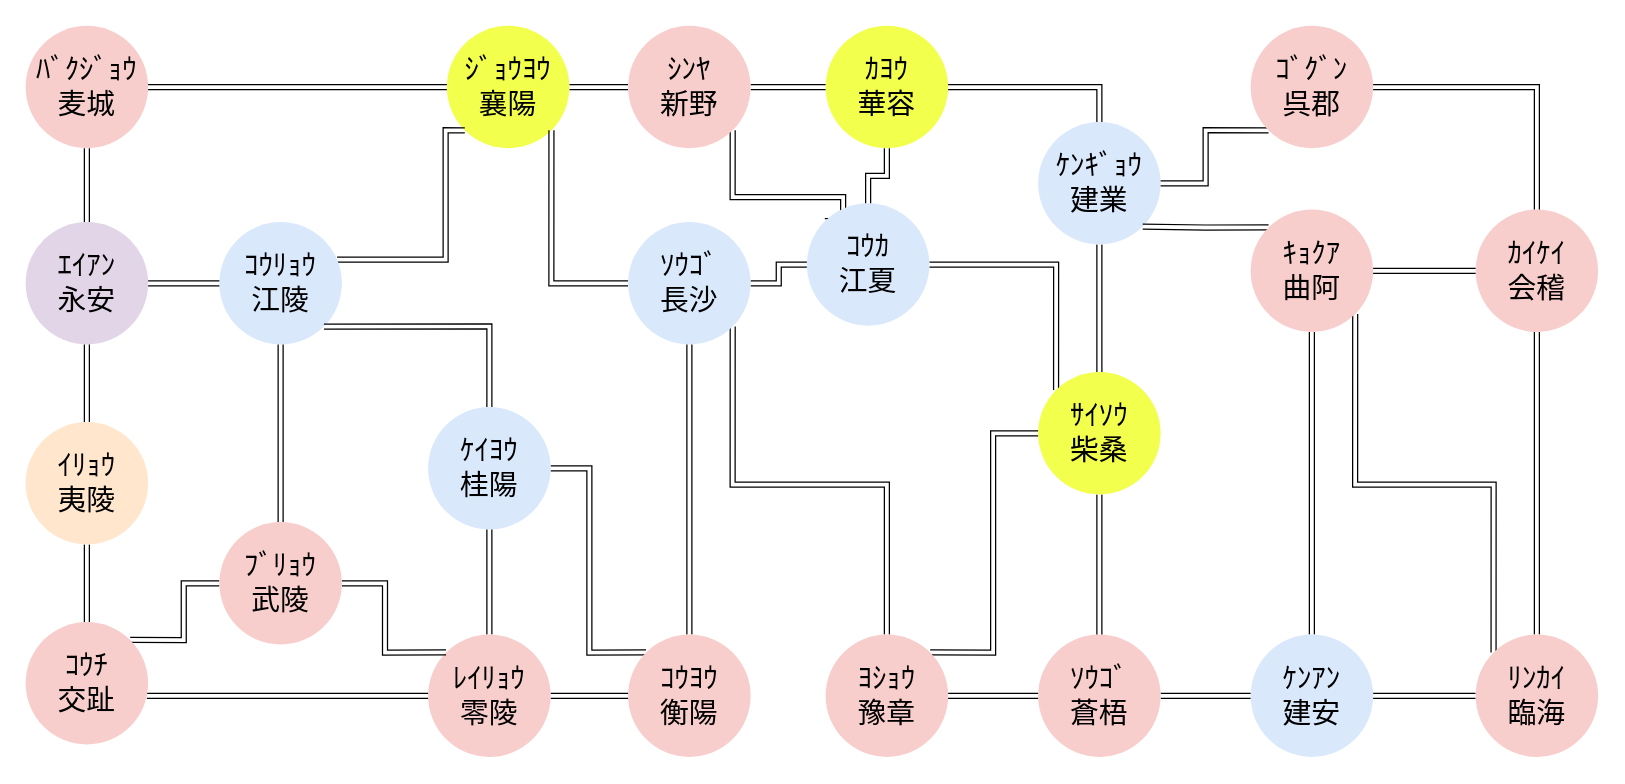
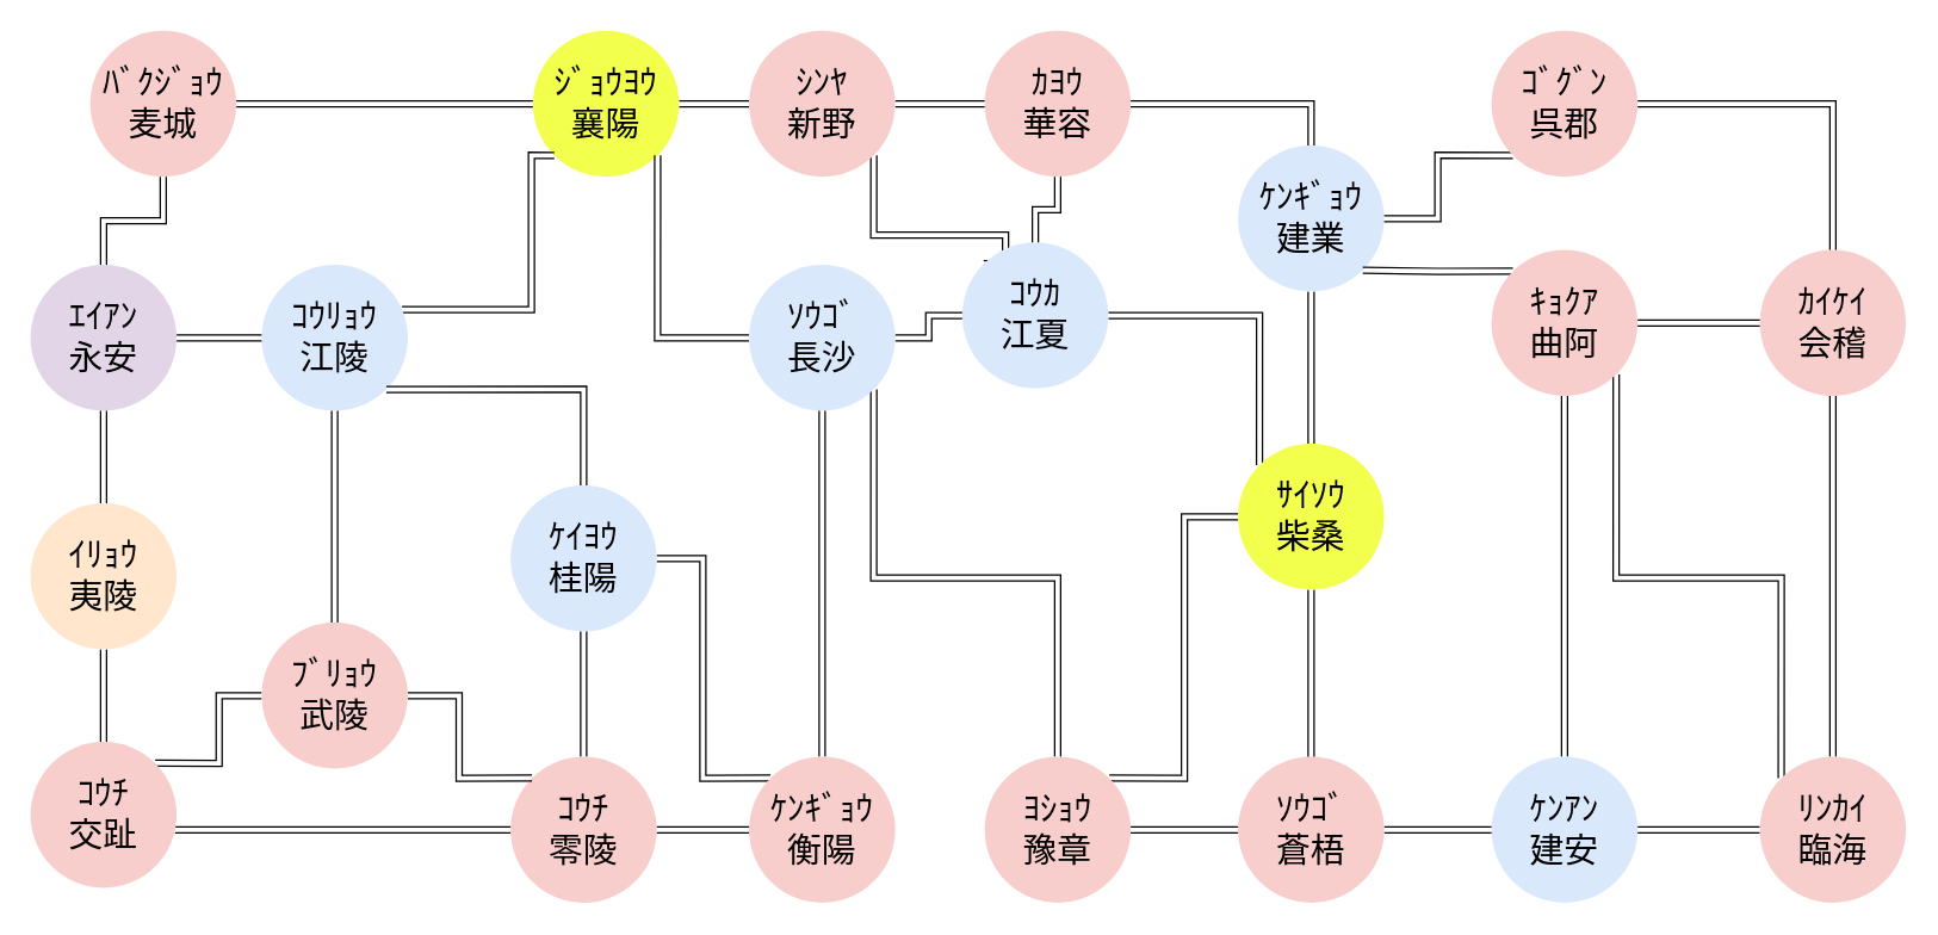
  <mxCell id="0" />
  <mxCell id="1" parent="0" />
  <mxCell id="2" value="" style="edgeStyle=orthogonalEdgeStyle;shape=link;rounded=0;orthogonalLoop=1;jettySize=auto;html=1;" edge="1" parent="1" source="3" target="39"><mxGeometry relative="1" as="geometry" /></mxCell>
  <mxCell id="3" value="ｼﾞｮｳﾖｳ&lt;br&gt;襄陽" style="ellipse;whiteSpace=wrap;html=1;aspect=fixed;fillColor=#F3FF4D;strokeColor=none;fontSize=23;fontStyle=0;strokeWidth=1;shadow=0;sketch=0;" vertex="1" parent="1"><mxGeometry x="357" y="20" width="98" height="98" as="geometry" /></mxCell>
  <mxCell id="4" value="ｶｲｹｲ&lt;br&gt;会稽" style="ellipse;whiteSpace=wrap;html=1;aspect=fixed;fillColor=#f8cecc;strokeColor=none;fontSize=23;fontStyle=0;sketch=0;shadow=0;" vertex="1" parent="1"><mxGeometry x="1180" y="167" width="98" height="98" as="geometry" /></mxCell>
  <mxCell id="5" style="edgeStyle=orthogonalEdgeStyle;shape=link;rounded=0;orthogonalLoop=1;jettySize=auto;html=1;entryX=0.5;entryY=1;entryDx=0;entryDy=0;" edge="1" parent="1" source="7" target="27"><mxGeometry relative="1" as="geometry" /></mxCell>
  <mxCell id="6" value="" style="edgeStyle=orthogonalEdgeStyle;shape=link;rounded=0;orthogonalLoop=1;jettySize=auto;html=1;" edge="1" parent="1" source="7" target="21"><mxGeometry relative="1" as="geometry" /></mxCell>
  <mxCell id="7" value="ｹﾝｱﾝ&lt;br&gt;建安" style="ellipse;whiteSpace=wrap;html=1;aspect=fixed;fillColor=#dae8fc;strokeColor=none;fontSize=23;fontStyle=0;sketch=0;shadow=0;" vertex="1" parent="1"><mxGeometry x="1000" y="507" width="98" height="98" as="geometry" /></mxCell>
  <mxCell id="8" style="edgeStyle=orthogonalEdgeStyle;shape=link;rounded=0;orthogonalLoop=1;jettySize=auto;html=1;entryX=0.5;entryY=0;entryDx=0;entryDy=0;" edge="1" parent="1" source="9" target="31"><mxGeometry relative="1" as="geometry" /></mxCell>
  <mxCell id="9" value="ｹﾝｷﾞｮｳ&lt;br&gt;建業" style="ellipse;whiteSpace=wrap;html=1;aspect=fixed;fillColor=#dae8fc;strokeColor=none;fontSize=23;fontStyle=0;sketch=0;shadow=0;" vertex="1" parent="1"><mxGeometry x="830" y="97" width="98" height="98" as="geometry" /></mxCell>
  <mxCell id="10" style="edgeStyle=orthogonalEdgeStyle;shape=link;rounded=0;orthogonalLoop=1;jettySize=auto;html=1;exitX=0;exitY=0;exitDx=0;exitDy=0;entryX=1;entryY=1;entryDx=0;entryDy=0;" edge="1" parent="1" source="12" target="39"><mxGeometry relative="1" as="geometry"><Array as="points"><mxPoint x="674" y="157" /><mxPoint x="586" y="157" /></Array></mxGeometry></mxCell>
  <mxCell id="11" style="edgeStyle=orthogonalEdgeStyle;shape=link;rounded=0;orthogonalLoop=1;jettySize=auto;html=1;entryX=0;entryY=0;entryDx=0;entryDy=0;" edge="1" parent="1" source="12" target="31"><mxGeometry relative="1" as="geometry" /></mxCell>
  <mxCell id="12" value="ｺｳｶ&lt;br&gt;江夏" style="ellipse;whiteSpace=wrap;html=1;aspect=fixed;fillColor=#dae8fc;strokeColor=none;fontSize=23;fontStyle=0;sketch=0;shadow=0;" vertex="1" parent="1"><mxGeometry x="645" y="162" width="98" height="98" as="geometry" /></mxCell>
  <mxCell id="13" style="edgeStyle=orthogonalEdgeStyle;shape=link;rounded=0;orthogonalLoop=1;jettySize=auto;html=1;entryX=0;entryY=1;entryDx=0;entryDy=0;" edge="1" parent="1" source="14" target="3"><mxGeometry relative="1" as="geometry"><Array as="points"><mxPoint x="356" y="207" /></Array></mxGeometry></mxCell>
  <mxCell id="14" value="ｺｳﾘｮｳ&lt;br&gt;江陵" style="ellipse;whiteSpace=wrap;html=1;aspect=fixed;fillColor=#dae8fc;strokeColor=none;fontSize=23;fontStyle=0;sketch=0;shadow=0;" vertex="1" parent="1"><mxGeometry x="175" y="177" width="98" height="98" as="geometry" /></mxCell>
  <mxCell id="15" style="edgeStyle=orthogonalEdgeStyle;shape=link;rounded=0;orthogonalLoop=1;jettySize=auto;html=1;entryX=1;entryY=1;entryDx=0;entryDy=0;" edge="1" parent="1" source="18" target="3"><mxGeometry relative="1" as="geometry" /></mxCell>
  <mxCell id="16" style="edgeStyle=orthogonalEdgeStyle;shape=link;rounded=0;orthogonalLoop=1;jettySize=auto;html=1;" edge="1" parent="1" source="18" target="12"><mxGeometry relative="1" as="geometry" /></mxCell>
  <mxCell id="17" style="edgeStyle=orthogonalEdgeStyle;shape=link;rounded=0;orthogonalLoop=1;jettySize=auto;html=1;exitX=1;exitY=1;exitDx=0;exitDy=0;" edge="1" parent="1" source="18" target="37"><mxGeometry relative="1" as="geometry"><Array as="points"><mxPoint x="586" y="387" /><mxPoint x="709" y="387" /></Array></mxGeometry></mxCell>
  <mxCell id="18" value="ｿｳｺﾞ&lt;br&gt;長沙" style="ellipse;whiteSpace=wrap;html=1;aspect=fixed;fillColor=#dae8fc;strokeColor=none;fontSize=23;fontStyle=0;sketch=0;shadow=0;" vertex="1" parent="1"><mxGeometry x="502" y="177" width="98" height="98" as="geometry" /></mxCell>
  <mxCell id="19" style="edgeStyle=orthogonalEdgeStyle;shape=link;rounded=0;orthogonalLoop=1;jettySize=auto;html=1;entryX=0.5;entryY=1;entryDx=0;entryDy=0;" edge="1" parent="1" source="21" target="4"><mxGeometry relative="1" as="geometry" /></mxCell>
  <mxCell id="20" style="edgeStyle=orthogonalEdgeStyle;shape=link;rounded=0;orthogonalLoop=1;jettySize=auto;html=1;exitX=0;exitY=0;exitDx=0;exitDy=0;entryX=1;entryY=1;entryDx=0;entryDy=0;" edge="1" parent="1" source="21" target="27"><mxGeometry relative="1" as="geometry"><Array as="points"><mxPoint x="1194" y="387" /><mxPoint x="1084" y="387" /></Array></mxGeometry></mxCell>
  <mxCell id="21" value="ﾘﾝｶｲ&lt;br&gt;臨海" style="ellipse;whiteSpace=wrap;html=1;aspect=fixed;fillColor=#f8cecc;strokeColor=none;fontSize=23;fontStyle=0;sketch=0;shadow=0;" vertex="1" parent="1"><mxGeometry x="1180" y="507" width="98" height="98" as="geometry" /></mxCell>
  <mxCell id="22" style="edgeStyle=orthogonalEdgeStyle;shape=link;rounded=0;orthogonalLoop=1;jettySize=auto;html=1;entryX=0.5;entryY=0;entryDx=0;entryDy=0;" edge="1" parent="1" source="24" target="4"><mxGeometry relative="1" as="geometry" /></mxCell>
  <mxCell id="23" style="edgeStyle=orthogonalEdgeStyle;shape=link;rounded=0;orthogonalLoop=1;jettySize=auto;html=1;exitX=0;exitY=1;exitDx=0;exitDy=0;" edge="1" parent="1" source="24" target="9"><mxGeometry relative="1" as="geometry" /></mxCell>
  <mxCell id="24" value="ｺﾞｸﾞﾝ&lt;br&gt;呉郡" style="ellipse;whiteSpace=wrap;html=1;aspect=fixed;fillColor=#f8cecc;strokeColor=none;fontSize=23;fontStyle=0;sketch=0;shadow=0;" vertex="1" parent="1"><mxGeometry x="1000" y="20" width="98" height="98" as="geometry" /></mxCell>
  <mxCell id="25" style="edgeStyle=orthogonalEdgeStyle;shape=link;rounded=0;orthogonalLoop=1;jettySize=auto;html=1;entryX=0;entryY=0.5;entryDx=0;entryDy=0;" edge="1" parent="1" source="27" target="4"><mxGeometry relative="1" as="geometry" /></mxCell>
  <mxCell id="26" style="edgeStyle=orthogonalEdgeStyle;shape=link;rounded=0;orthogonalLoop=1;jettySize=auto;html=1;exitX=0;exitY=0;exitDx=0;exitDy=0;entryX=1;entryY=1;entryDx=0;entryDy=0;" edge="1" parent="1" source="27" target="9"><mxGeometry relative="1" as="geometry" /></mxCell>
  <mxCell id="27" value="ｷｮｸｱ&lt;br&gt;曲阿" style="ellipse;whiteSpace=wrap;html=1;aspect=fixed;fillColor=#f8cecc;strokeColor=none;fontSize=23;fontStyle=0;sketch=0;shadow=0;" vertex="1" parent="1"><mxGeometry x="1000" y="167" width="98" height="98" as="geometry" /></mxCell>
  <mxCell id="28" value="" style="edgeStyle=orthogonalEdgeStyle;shape=link;rounded=0;orthogonalLoop=1;jettySize=auto;html=1;" edge="1" parent="1" source="29" target="7"><mxGeometry relative="1" as="geometry" /></mxCell>
  <mxCell id="29" value="ｿｳｺﾞ&lt;br&gt;蒼梧" style="ellipse;whiteSpace=wrap;html=1;aspect=fixed;fillColor=#f8cecc;strokeColor=none;fontSize=23;fontStyle=0;sketch=0;shadow=0;" vertex="1" parent="1"><mxGeometry x="830" y="507" width="98" height="98" as="geometry" /></mxCell>
  <mxCell id="30" style="edgeStyle=orthogonalEdgeStyle;shape=link;rounded=0;orthogonalLoop=1;jettySize=auto;html=1;entryX=0.5;entryY=0;entryDx=0;entryDy=0;" edge="1" parent="1" source="31" target="29"><mxGeometry relative="1" as="geometry" /></mxCell>
  <mxCell id="31" value="ｻｲｿｳ&lt;br&gt;柴桑" style="ellipse;whiteSpace=wrap;html=1;aspect=fixed;fillColor=#f3ff4d;strokeColor=none;fontSize=23;fontStyle=0;sketch=0;shadow=0;" vertex="1" parent="1"><mxGeometry x="830" y="297" width="98" height="98" as="geometry" /></mxCell>
  <mxCell id="32" style="edgeStyle=orthogonalEdgeStyle;shape=link;rounded=0;orthogonalLoop=1;jettySize=auto;html=1;entryX=0.5;entryY=0;entryDx=0;entryDy=0;" edge="1" parent="1" source="34" target="12"><mxGeometry relative="1" as="geometry" /></mxCell>
  <mxCell id="33" style="edgeStyle=orthogonalEdgeStyle;shape=link;rounded=0;orthogonalLoop=1;jettySize=auto;html=1;entryX=0.5;entryY=0;entryDx=0;entryDy=0;" edge="1" parent="1" source="34" target="9"><mxGeometry relative="1" as="geometry" /></mxCell>
- <mxCell id="34" value="ｶﾖｳ&lt;br&gt;華容" style="ellipse;whiteSpace=wrap;html=1;aspect=fixed;fillColor=#f3ff4d;strokeColor=none;fontSize=23;fontStyle=0;sketch=0;shadow=0;" vertex="1" parent="1"><mxGeometry x="660" y="20" width="98" height="98" as="geometry" /></mxCell>
+ <mxCell id="34" value="ｶﾖｳ&lt;br&gt;華容" style="ellipse;whiteSpace=wrap;html=1;aspect=fixed;fillColor=#f8cecc;strokeColor=none;fontSize=23;fontStyle=0;sketch=0;shadow=0;" vertex="1" parent="1"><mxGeometry x="660" y="20" width="98" height="98" as="geometry" /></mxCell>
  <mxCell id="35" value="" style="edgeStyle=orthogonalEdgeStyle;shape=link;rounded=0;orthogonalLoop=1;jettySize=auto;html=1;" edge="1" parent="1" source="37" target="29"><mxGeometry relative="1" as="geometry" /></mxCell>
  <mxCell id="36" style="edgeStyle=orthogonalEdgeStyle;shape=link;rounded=0;orthogonalLoop=1;jettySize=auto;html=1;exitX=1;exitY=0;exitDx=0;exitDy=0;entryX=0;entryY=0.5;entryDx=0;entryDy=0;" edge="1" parent="1" source="37" target="31"><mxGeometry relative="1" as="geometry" /></mxCell>
  <mxCell id="37" value="ﾖｼｮｳ&lt;br&gt;豫章" style="ellipse;whiteSpace=wrap;html=1;aspect=fixed;fillColor=#f8cecc;strokeColor=none;fontSize=23;fontStyle=0;sketch=0;shadow=0;" vertex="1" parent="1"><mxGeometry x="660" y="507" width="98" height="98" as="geometry" /></mxCell>
  <mxCell id="38" style="edgeStyle=orthogonalEdgeStyle;shape=link;rounded=0;orthogonalLoop=1;jettySize=auto;html=1;entryX=0;entryY=0.5;entryDx=0;entryDy=0;" edge="1" parent="1" source="39" target="34"><mxGeometry relative="1" as="geometry" /></mxCell>
  <mxCell id="39" value="ｼﾝﾔ&lt;br&gt;新野" style="ellipse;whiteSpace=wrap;html=1;aspect=fixed;fillColor=#f8cecc;strokeColor=none;fontSize=23;fontStyle=0;sketch=0;shadow=0;" vertex="1" parent="1"><mxGeometry x="502" y="20" width="98" height="98" as="geometry" /></mxCell>
  <mxCell id="40" style="edgeStyle=orthogonalEdgeStyle;shape=link;rounded=0;orthogonalLoop=1;jettySize=auto;html=1;exitX=0;exitY=0;exitDx=0;exitDy=0;entryX=1;entryY=0.5;entryDx=0;entryDy=0;" edge="1" parent="1" source="42" target="44"><mxGeometry relative="1" as="geometry" /></mxCell>
  <mxCell id="41" style="edgeStyle=orthogonalEdgeStyle;shape=link;rounded=0;orthogonalLoop=1;jettySize=auto;html=1;" edge="1" parent="1" source="42" target="18"><mxGeometry relative="1" as="geometry" /></mxCell>
- <mxCell id="42" value="ｺｳﾖｳ&lt;br&gt;衡陽" style="ellipse;whiteSpace=wrap;html=1;aspect=fixed;fillColor=#f8cecc;strokeColor=none;fontSize=23;fontStyle=0;sketch=0;shadow=0;" vertex="1" parent="1"><mxGeometry x="502" y="507" width="98" height="98" as="geometry" /></mxCell>
+ <mxCell id="42" value="ｹﾝｷﾞｮｳ&lt;br&gt;衡陽" style="ellipse;whiteSpace=wrap;html=1;aspect=fixed;fillColor=#f8cecc;strokeColor=none;fontSize=23;fontStyle=0;sketch=0;shadow=0;" vertex="1" parent="1"><mxGeometry x="502" y="507" width="98" height="98" as="geometry" /></mxCell>
  <mxCell id="43" style="edgeStyle=orthogonalEdgeStyle;shape=link;rounded=0;orthogonalLoop=1;jettySize=auto;html=1;entryX=1;entryY=1;entryDx=0;entryDy=0;" edge="1" parent="1" source="44" target="14"><mxGeometry relative="1" as="geometry"><Array as="points"><mxPoint x="391" y="261" /></Array></mxGeometry></mxCell>
  <mxCell id="44" value="ｹｲﾖｳ&lt;br&gt;桂陽" style="ellipse;whiteSpace=wrap;html=1;aspect=fixed;fillColor=#dae8fc;strokeColor=none;fontSize=23;fontStyle=0;sketch=0;shadow=0;" vertex="1" parent="1"><mxGeometry x="342" y="325" width="98" height="98" as="geometry" /></mxCell>
  <mxCell id="45" value="" style="edgeStyle=orthogonalEdgeStyle;shape=link;rounded=0;orthogonalLoop=1;jettySize=auto;html=1;" edge="1" parent="1" source="47" target="52"><mxGeometry relative="1" as="geometry" /></mxCell>
  <mxCell id="46" style="edgeStyle=orthogonalEdgeStyle;shape=link;rounded=0;orthogonalLoop=1;jettySize=auto;html=1;entryX=0;entryY=0.5;entryDx=0;entryDy=0;" edge="1" parent="1" source="47" target="3"><mxGeometry relative="1" as="geometry" /></mxCell>
- <mxCell id="47" value="ﾊﾞｸｼﾞｮｳ&lt;br&gt;麦城" style="ellipse;whiteSpace=wrap;html=1;aspect=fixed;fillColor=#f8cecc;strokeColor=none;fontSize=23;fontStyle=0;sketch=0;shadow=0;" vertex="1" parent="1"><mxGeometry x="20" y="20" width="98" height="98" as="geometry" /></mxCell>
+ <mxCell id="47" value="ﾊﾞｸｼﾞｮｳ&lt;br&gt;麦城" style="ellipse;whiteSpace=wrap;html=1;aspect=fixed;fillColor=#f8cecc;strokeColor=none;fontSize=23;fontStyle=0;sketch=0;shadow=0;" vertex="1" parent="1"><mxGeometry x="60" y="20" width="98" height="98" as="geometry" /></mxCell>
  <mxCell id="48" value="" style="edgeStyle=orthogonalEdgeStyle;shape=link;rounded=0;orthogonalLoop=1;jettySize=auto;html=1;" edge="1" parent="1" source="50" target="42"><mxGeometry relative="1" as="geometry" /></mxCell>
  <mxCell id="49" style="edgeStyle=orthogonalEdgeStyle;shape=link;rounded=0;orthogonalLoop=1;jettySize=auto;html=1;entryX=0.5;entryY=1;entryDx=0;entryDy=0;" edge="1" parent="1" source="50" target="44"><mxGeometry relative="1" as="geometry" /></mxCell>
- <mxCell id="50" value="ﾚｲﾘｮｳ&lt;br&gt;零陵" style="ellipse;whiteSpace=wrap;html=1;aspect=fixed;fillColor=#f8cecc;strokeColor=none;fontSize=23;fontStyle=0;sketch=0;shadow=0;" vertex="1" parent="1"><mxGeometry x="342" y="507" width="98" height="98" as="geometry" /></mxCell>
+ <mxCell id="50" value="ｺｳﾁ&lt;br&gt;零陵" style="ellipse;whiteSpace=wrap;html=1;aspect=fixed;fillColor=#f8cecc;strokeColor=none;fontSize=23;fontStyle=0;sketch=0;shadow=0;" vertex="1" parent="1"><mxGeometry x="342" y="507" width="98" height="98" as="geometry" /></mxCell>
  <mxCell id="51" value="" style="edgeStyle=orthogonalEdgeStyle;shape=link;rounded=0;orthogonalLoop=1;jettySize=auto;html=1;" edge="1" parent="1" source="52" target="14"><mxGeometry relative="1" as="geometry" /></mxCell>
  <mxCell id="52" value="ｴｲｱﾝ&lt;br&gt;永安" style="ellipse;whiteSpace=wrap;html=1;aspect=fixed;fillColor=#e1d5e7;strokeColor=none;fontSize=23;fontStyle=0;sketch=0;shadow=0;" vertex="1" parent="1"><mxGeometry x="20" y="177" width="98" height="98" as="geometry" /></mxCell>
  <mxCell id="53" style="edgeStyle=orthogonalEdgeStyle;shape=link;rounded=0;orthogonalLoop=1;jettySize=auto;html=1;exitX=1;exitY=0.5;exitDx=0;exitDy=0;entryX=0;entryY=0;entryDx=0;entryDy=0;" edge="1" parent="1" source="56" target="50"><mxGeometry relative="1" as="geometry" /></mxCell>
  <mxCell id="54" style="edgeStyle=orthogonalEdgeStyle;shape=link;rounded=0;orthogonalLoop=1;jettySize=auto;html=1;entryX=1;entryY=0;entryDx=0;entryDy=0;" edge="1" parent="1" source="56" target="61"><mxGeometry relative="1" as="geometry" /></mxCell>
  <mxCell id="55" style="edgeStyle=orthogonalEdgeStyle;shape=link;rounded=0;orthogonalLoop=1;jettySize=auto;html=1;entryX=0.5;entryY=1;entryDx=0;entryDy=0;" edge="1" parent="1" source="56" target="14"><mxGeometry relative="1" as="geometry" /></mxCell>
  <mxCell id="56" value="ﾌﾞﾘｮｳ&lt;br&gt;武陵" style="ellipse;whiteSpace=wrap;html=1;aspect=fixed;fillColor=#f8cecc;strokeColor=none;fontSize=23;fontStyle=0;sketch=0;shadow=0;" vertex="1" parent="1"><mxGeometry x="175" y="417" width="98" height="98" as="geometry" /></mxCell>
  <mxCell id="57" value="" style="edgeStyle=orthogonalEdgeStyle;shape=link;rounded=0;orthogonalLoop=1;jettySize=auto;html=1;" edge="1" parent="1" source="59" target="61"><mxGeometry relative="1" as="geometry" /></mxCell>
  <mxCell id="58" value="" style="edgeStyle=orthogonalEdgeStyle;shape=link;rounded=0;orthogonalLoop=1;jettySize=auto;html=1;" edge="1" parent="1" source="59" target="52"><mxGeometry relative="1" as="geometry" /></mxCell>
  <mxCell id="59" value="ｲﾘｮｳ&lt;br&gt;夷陵" style="ellipse;whiteSpace=wrap;html=1;aspect=fixed;fillColor=#ffe6cc;strokeColor=none;fontSize=23;fontStyle=0;sketch=0;shadow=0;" vertex="1" parent="1"><mxGeometry x="20" y="337" width="98" height="98" as="geometry" /></mxCell>
  <mxCell id="60" style="edgeStyle=orthogonalEdgeStyle;shape=link;rounded=0;orthogonalLoop=1;jettySize=auto;html=1;entryX=0;entryY=0.5;entryDx=0;entryDy=0;" edge="1" parent="1" source="61" target="50"><mxGeometry relative="1" as="geometry"><Array as="points"><mxPoint x="342" y="557" /></Array></mxGeometry></mxCell>
  <mxCell id="61" value="ｺｳﾁ&lt;br&gt;交趾" style="ellipse;whiteSpace=wrap;html=1;aspect=fixed;fillColor=#f8cecc;strokeColor=none;fontSize=23;fontStyle=0;sketch=0;shadow=0;" vertex="1" parent="1"><mxGeometry x="20" y="497" width="98" height="98" as="geometry" /></mxCell>
